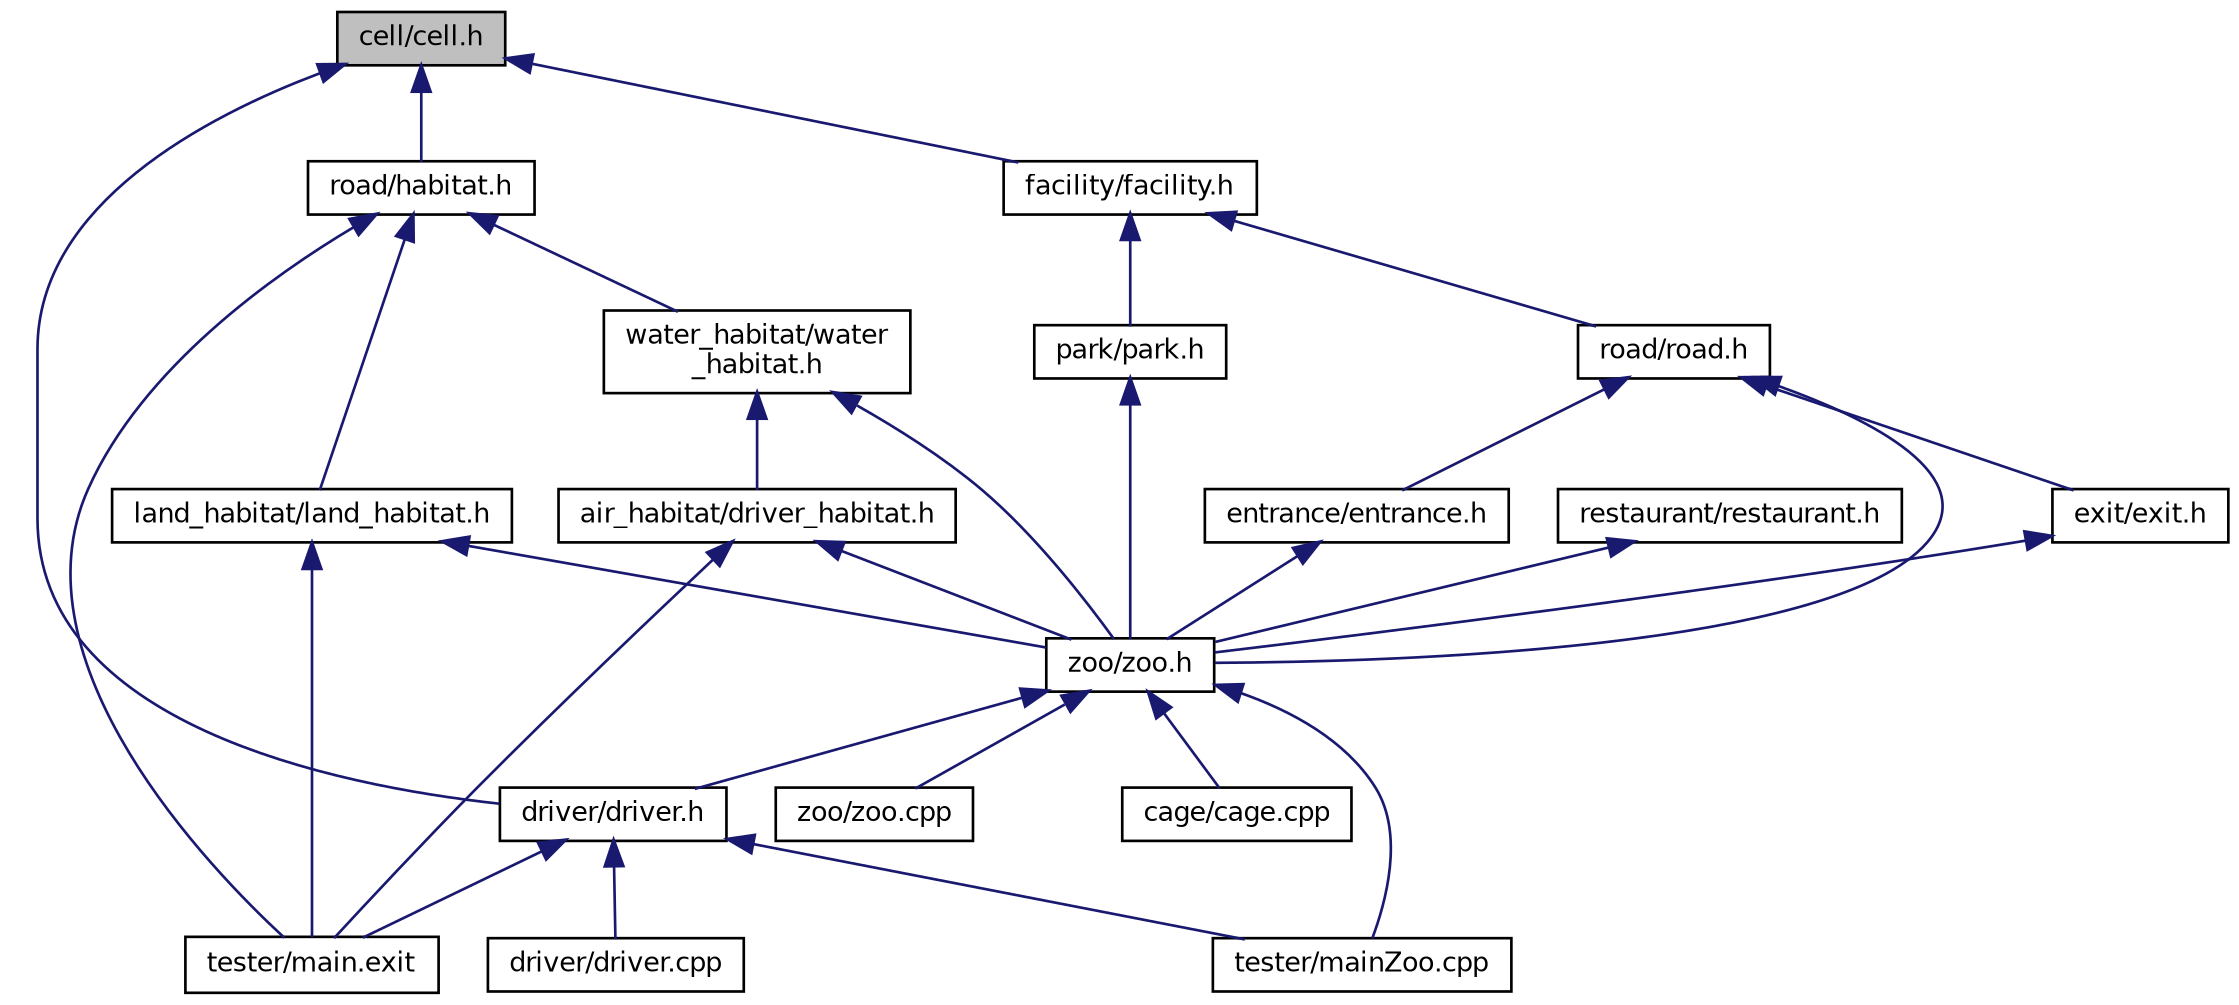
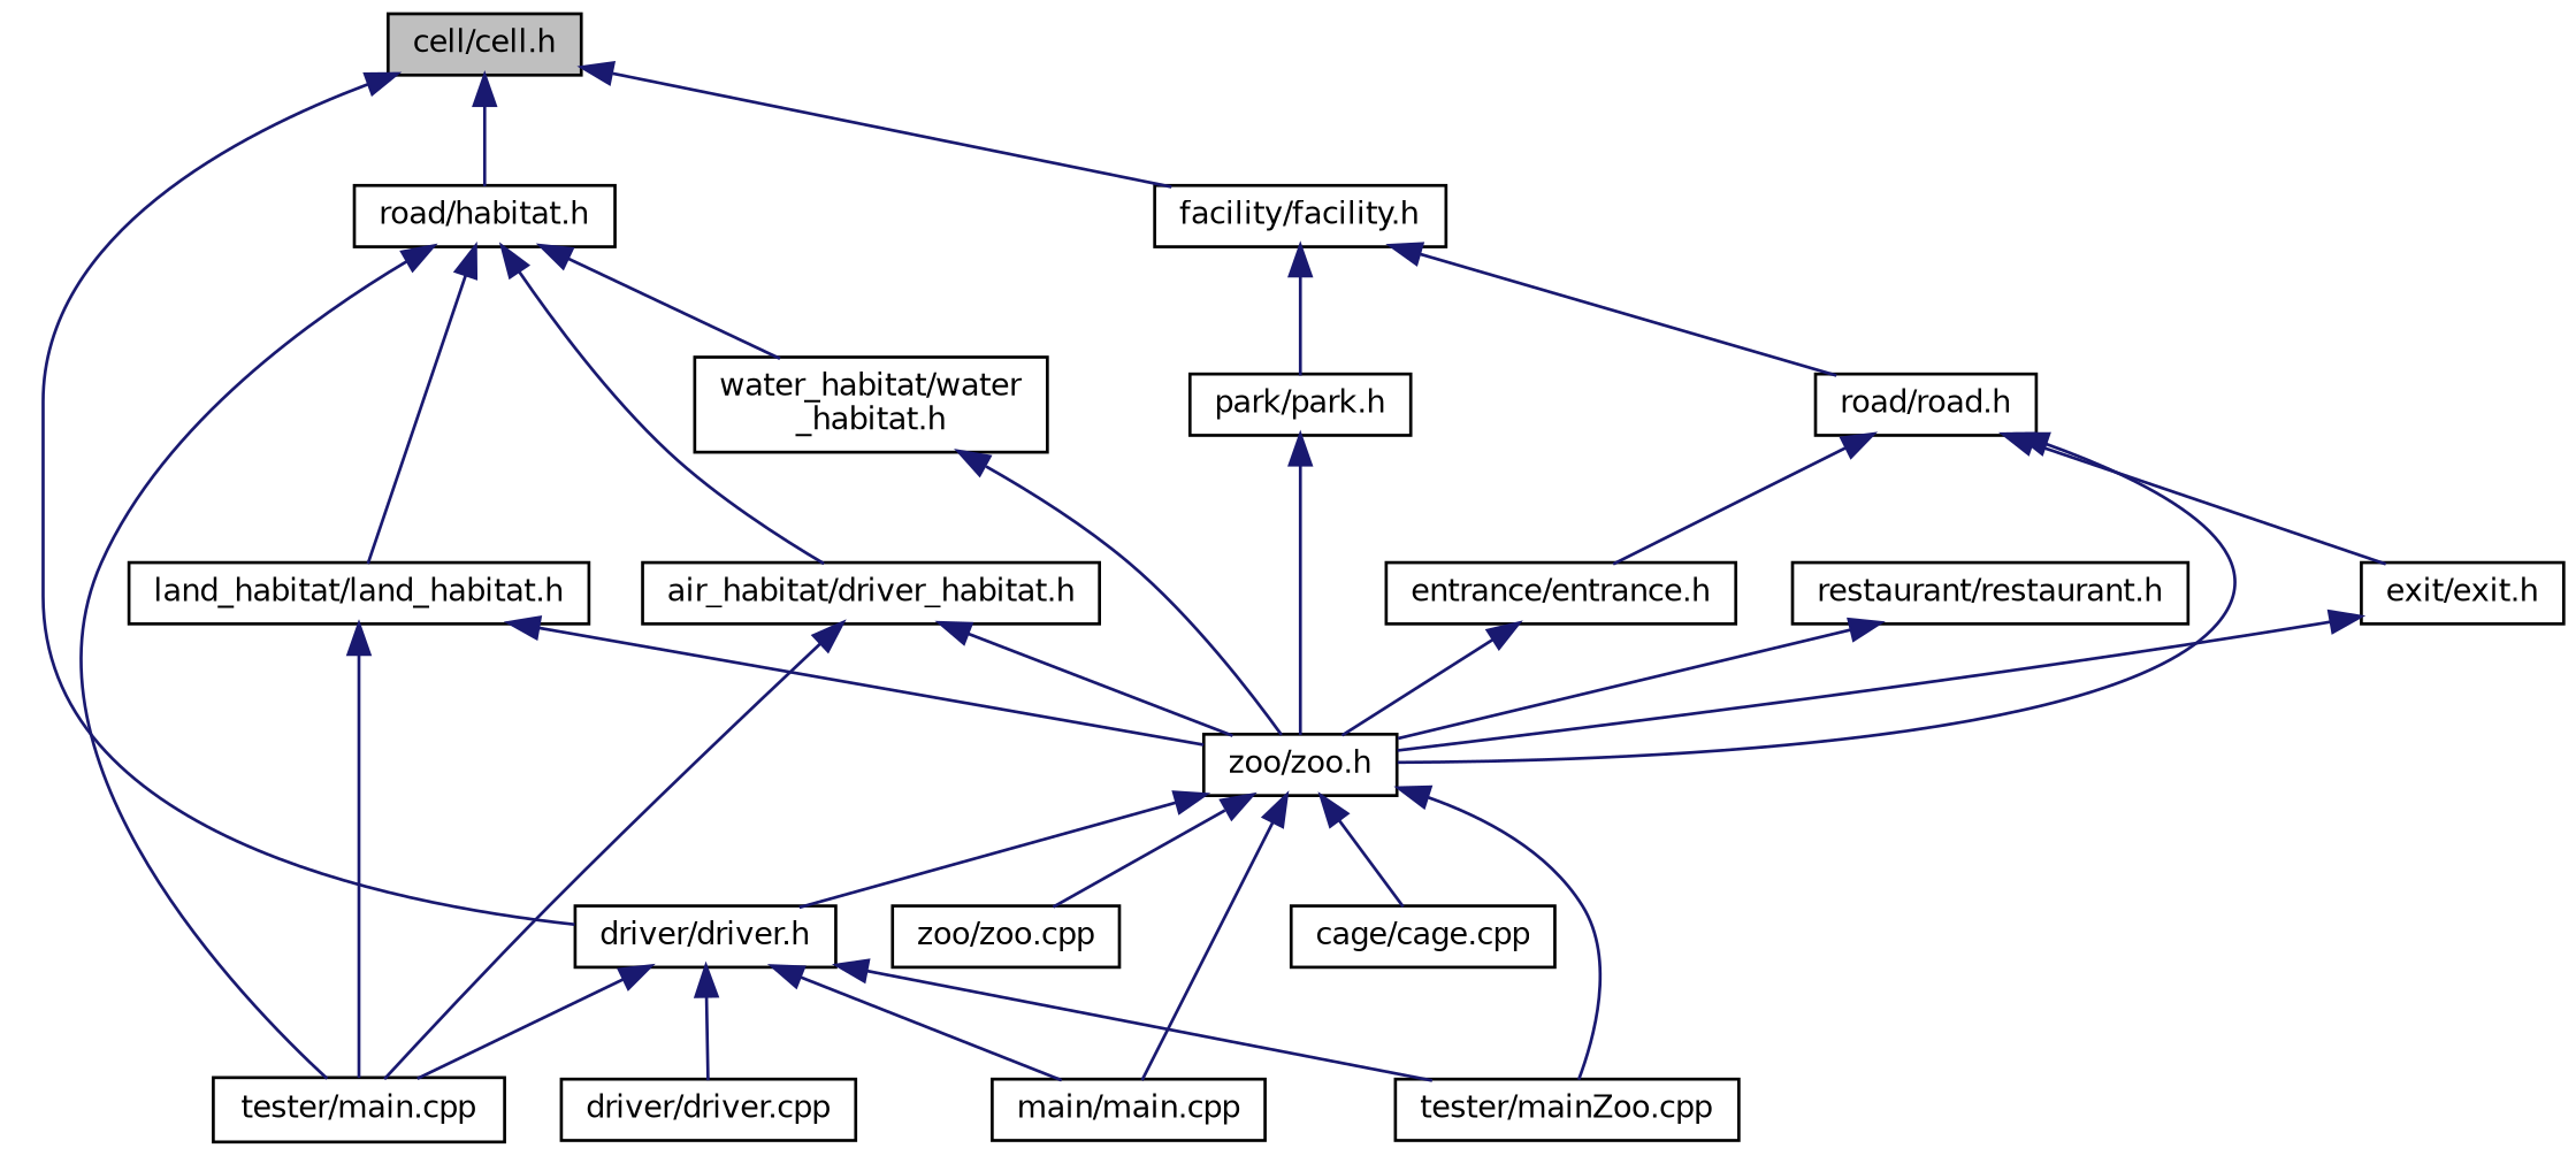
  digraph {
    node [color=black fillcolor=white fontname=Helvetica fontsize=10 shape=record style=filled]
    edge [color=midnightblue dir=back fontname=Helvetica fontsize=10 labelfontname=Helvetica labelfontsize=10 style=solid]
    n1 [fillcolor=grey75 fontcolor=black height=0.2 label="cell/cell.h" width=0.4]
    n2 [height=0.2 label="road/habitat.h" width=0.4]
    n3 [height=0.2 label="facility/facility.h" width=0.4]
    n4 [height=0.2 label="driver/driver.h" width=0.4]
    n5 [height=0.2 label="air_habitat/driver_habitat.h" width=0.4]
-   n6 [height=0.2 label="tester/main.exit" width=0.4]
+   n6 [height=0.2 label="tester/main.cpp" width=0.4]
    n7 [height=0.2 label="land_habitat/land_habitat.h" width=0.4]
    n8 [height=0.2 label="water_habitat/water\l_habitat.h" width=0.4]
    n9 [height=0.2 label="zoo/zoo.h" width=0.4]
    n10 [height=0.2 label="cage/cage.cpp" width=0.4]
+   n11 [height=0.2 label="main/main.cpp" width=0.4]
    n12 [height=0.2 label="tester/mainZoo.cpp" width=0.4]
    n13 [height=0.2 label="zoo/zoo.cpp" width=0.4]
    n14 [height=0.2 label="park/park.h" width=0.4]
    n15 [height=0.2 label="road/road.h" width=0.4]
    n16 [height=0.2 label="driver/driver.cpp" width=0.4]
    n17 [height=0.2 label="restaurant/restaurant.h" width=0.4]
    n18 [height=0.2 label="exit/exit.h" width=0.4]
    n19 [height=0.2 label="entrance/entrance.h" width=0.4]
    n1 -> n2
    n1 -> n3
    n1 -> n4
-   n8 -> n5
+   n2 -> n5
    n2 -> n6
    n2 -> n7
    n2 -> n8
    n3 -> n14
    n3 -> n15
    n4 -> n6
+   n4 -> n11
    n4 -> n12
    n4 -> n16
    n5 -> n6
    n5 -> n9
    n7 -> n6
    n7 -> n9
    n8 -> n9
    n9 -> n4
    n9 -> n10
+   n9 -> n11
    n9 -> n12
    n9 -> n13
    n14 -> n9
    n15 -> n9
    n15 -> n18
    n15 -> n19
    n17 -> n9
    n18 -> n9
    n19 -> n9
  }
